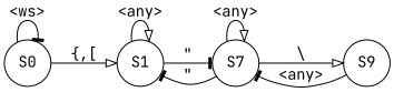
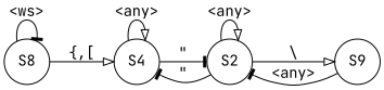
  digraph {
    fontname="JetBrains Mono"
    rankdir=LR
    node [fontname="JetBrains Mono" shape=circle]
    edge [arrowhead=tee fontname="JetBrains Mono"]
-   S0
-   S1
-   S2 [label=S7]
+   S0 [label=S8]
+   S1 [label=S4]
+   S2
    n4 [label=S9]
    S0 -> S0 [label="<ws>"]
    S0 -> S1 [arrowhead=onormal label="{,["]
    S1 -> S1 [arrowhead=onormal label="<any>"]
    S1 -> S2 [label="\""]
    S2 -> S1 [label="\""]
    S2 -> S2 [arrowhead=onormal label="<any>"]
    S2 -> n4 [arrowhead=onormal label="\\"]
    n4 -> S2 [label="<any>"]
  }
